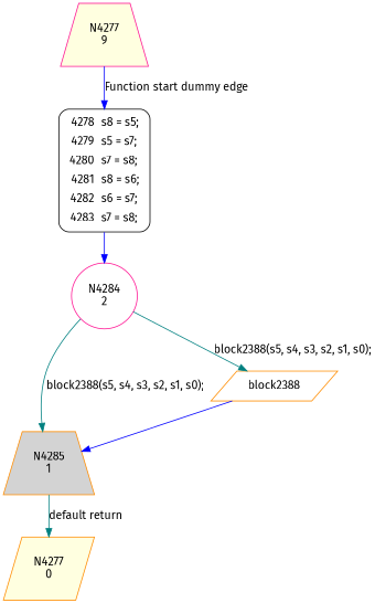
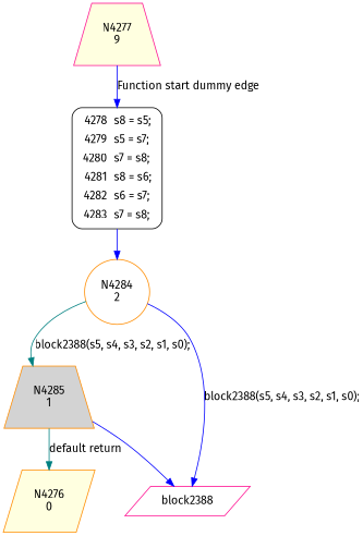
  digraph {
    fontname="Fira Sans"
    node [color=darkorange fillcolor=white fontname="Fira Sans" shape=trapezium style=filled]
    edge [color=blue fontname="Fira Sans"]
    n1 [color=deeppink fillcolor=lightyellow label="N4277\n9"]
    n2 [label=<<table border="0" cellborder="0" cellpadding="3" bgcolor="white"><tr><td align="right">4278</td><td align="left">s8 = s5;</td></tr><tr><td align="right">4279</td><td align="left">s5 = s7;</td></tr><tr><td align="right">4280</td><td align="left">s7 = s8;</td></tr><tr><td align="right">4281</td><td align="left">s8 = s6;</td></tr><tr><td align="right">4282</td><td align="left">s6 = s7;</td></tr><tr><td align="right">4283</td><td align="left">s7 = s8;</td></tr></table>> penwidth=1 shape=Mrecord style="filled,bold" color=""]
-   n3 [color=deeppink label="N4284\n2" shape=circle]
+   n3 [label="N4284\n2" shape=circle]
    n4 [fillcolor=lightgrey label="N4285\n1"]
-   n5 [label=block2388 shape=parallelogram]
-   n6 [fillcolor=lightyellow label="N4277\n0" shape=parallelogram]
+   n5 [color=deeppink label=block2388 shape=parallelogram]
+   n6 [fillcolor=lightyellow label="N4276\n0" shape=parallelogram]
    n1 -> n2 [label="Function start dummy edge"]
    n2 -> n3
    n3 -> n4 [color=teal label="block2388(s5, s4, s3, s2, s1, s0);"]
-   n3 -> n5 [color=teal label="block2388(s5, s4, s3, s2, s1, s0);"]
+   n3 -> n5 [label="block2388(s5, s4, s3, s2, s1, s0);"]
    n4 -> n6 [color=teal label="default return"]
-   n5 -> n4
+   n4 -> n5
  }
